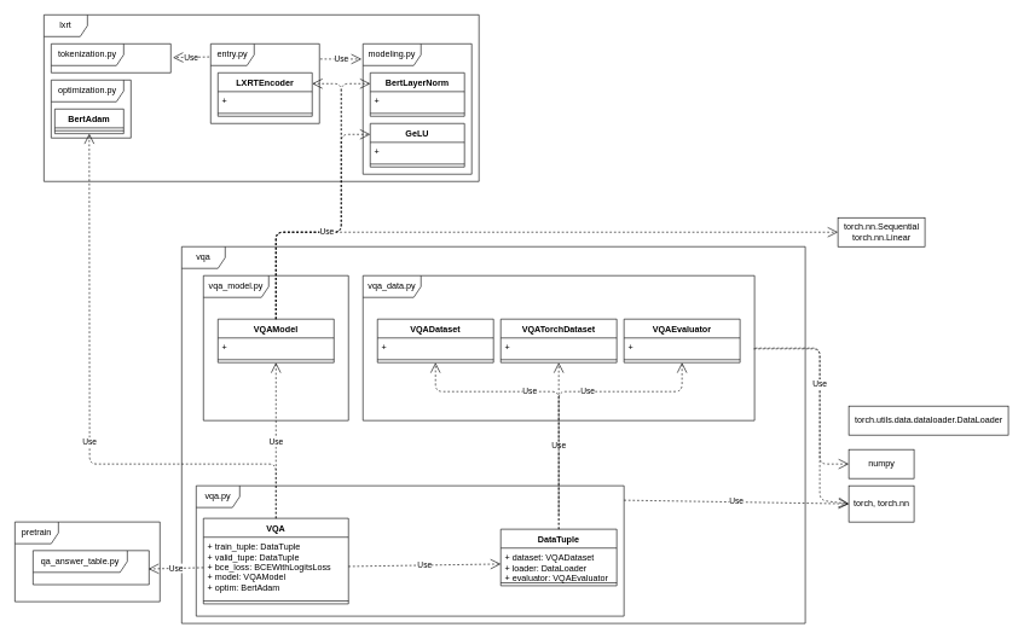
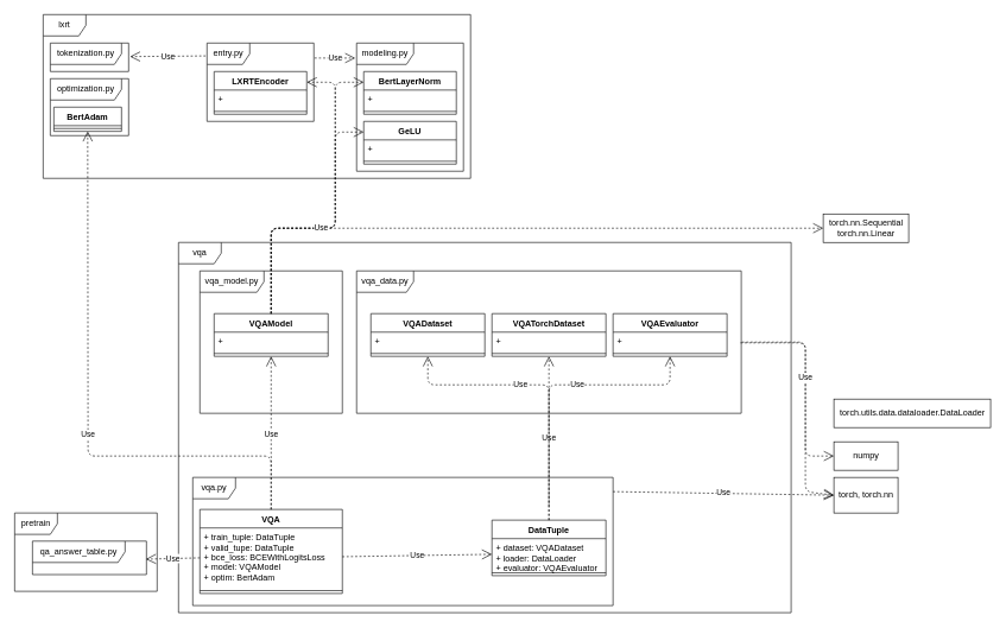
  <mxCell id="0" />
  <mxCell id="1" parent="0" />
  <mxCell id="2" value="pretrain" style="shape=umlFrame;whiteSpace=wrap;html=1;" vertex="1" parent="1"><mxGeometry x="20" y="720" width="200" height="110" as="geometry" /></mxCell>
  <mxCell id="3" value="vqa" style="shape=umlFrame;whiteSpace=wrap;html=1;" vertex="1" parent="1"><mxGeometry x="250" y="340" width="860" height="520" as="geometry" /></mxCell>
  <mxCell id="4" value="vqa.py" style="shape=umlFrame;whiteSpace=wrap;html=1;" vertex="1" parent="1"><mxGeometry x="270" y="670" width="590" height="180" as="geometry" /></mxCell>
  <mxCell id="5" value="VQA" style="swimlane;fontStyle=1;align=center;verticalAlign=top;childLayout=stackLayout;horizontal=1;startSize=26;horizontalStack=0;resizeParent=1;resizeParentMax=0;resizeLast=0;collapsible=1;marginBottom=0;" vertex="1" parent="1"><mxGeometry x="280" y="715" width="200" height="118" as="geometry" /></mxCell>
  <mxCell id="6" value="+ train_tuple: DataTuple&#10;+ valid_tupe: DataTuple&#10;+ bce_loss: BCEWithLogitsLoss&#10;+ model: VQAModel&#10;+ optim: BertAdam" style="text;strokeColor=none;fillColor=none;align=left;verticalAlign=top;spacingLeft=4;spacingRight=4;overflow=hidden;rotatable=0;points=[[0,0.5],[1,0.5]];portConstraint=eastwest;" vertex="1" parent="5"><mxGeometry y="26" width="200" height="84" as="geometry" /></mxCell>
  <mxCell id="7" value="" style="line;strokeWidth=1;fillColor=none;align=left;verticalAlign=middle;spacingTop=-1;spacingLeft=3;spacingRight=3;rotatable=0;labelPosition=right;points=[];portConstraint=eastwest;" vertex="1" parent="5"><mxGeometry y="110" width="200" height="8" as="geometry" /></mxCell>
  <mxCell id="8" value="DataTuple" style="swimlane;fontStyle=1;align=center;verticalAlign=top;childLayout=stackLayout;horizontal=1;startSize=26;horizontalStack=0;resizeParent=1;resizeParentMax=0;resizeLast=0;collapsible=1;marginBottom=0;" vertex="1" parent="1"><mxGeometry x="690" y="730" width="160" height="78" as="geometry" /></mxCell>
  <mxCell id="9" value="+ dataset: VQADataset&#10;+ loader: DataLoader&#10;+ evaluator: VQAEvaluator" style="text;strokeColor=none;fillColor=none;align=left;verticalAlign=top;spacingLeft=4;spacingRight=4;overflow=hidden;rotatable=0;points=[[0,0.5],[1,0.5]];portConstraint=eastwest;" vertex="1" parent="8"><mxGeometry y="26" width="160" height="44" as="geometry" /></mxCell>
  <mxCell id="10" value="" style="line;strokeWidth=1;fillColor=none;align=left;verticalAlign=middle;spacingTop=-1;spacingLeft=3;spacingRight=3;rotatable=0;labelPosition=right;points=[];portConstraint=eastwest;" vertex="1" parent="8"><mxGeometry y="70" width="160" height="8" as="geometry" /></mxCell>
  <mxCell id="11" value="vqa_data.py" style="shape=umlFrame;whiteSpace=wrap;html=1;width=80;height=30;" vertex="1" parent="1"><mxGeometry x="500" y="380" width="540" height="200" as="geometry" /></mxCell>
  <mxCell id="12" value="Use" style="endArrow=open;endSize=12;dashed=1;html=1;exitX=0.5;exitY=0;exitDx=0;exitDy=0;entryX=0.5;entryY=1;entryDx=0;entryDy=0;" edge="1" parent="1" source="8" target="16"><mxGeometry width="160" relative="1" as="geometry"><mxPoint x="700" y="580" as="sourcePoint" /><mxPoint x="770" y="610" as="targetPoint" /></mxGeometry></mxCell>
  <mxCell id="13" value="VQADataset" style="swimlane;fontStyle=1;align=center;verticalAlign=top;childLayout=stackLayout;horizontal=1;startSize=26;horizontalStack=0;resizeParent=1;resizeParentMax=0;resizeLast=0;collapsible=1;marginBottom=0;" vertex="1" parent="1"><mxGeometry x="520" y="440" width="160" height="60" as="geometry" /></mxCell>
  <mxCell id="14" value="+ " style="text;strokeColor=none;fillColor=none;align=left;verticalAlign=top;spacingLeft=4;spacingRight=4;overflow=hidden;rotatable=0;points=[[0,0.5],[1,0.5]];portConstraint=eastwest;" vertex="1" parent="13"><mxGeometry y="26" width="160" height="26" as="geometry" /></mxCell>
  <mxCell id="15" value="" style="line;strokeWidth=1;fillColor=none;align=left;verticalAlign=middle;spacingTop=-1;spacingLeft=3;spacingRight=3;rotatable=0;labelPosition=right;points=[];portConstraint=eastwest;" vertex="1" parent="13"><mxGeometry y="52" width="160" height="8" as="geometry" /></mxCell>
  <mxCell id="16" value="VQATorchDataset" style="swimlane;fontStyle=1;align=center;verticalAlign=top;childLayout=stackLayout;horizontal=1;startSize=26;horizontalStack=0;resizeParent=1;resizeParentMax=0;resizeLast=0;collapsible=1;marginBottom=0;" vertex="1" parent="1"><mxGeometry x="690" y="440" width="160" height="60" as="geometry" /></mxCell>
  <mxCell id="17" value="+ " style="text;strokeColor=none;fillColor=none;align=left;verticalAlign=top;spacingLeft=4;spacingRight=4;overflow=hidden;rotatable=0;points=[[0,0.5],[1,0.5]];portConstraint=eastwest;" vertex="1" parent="16"><mxGeometry y="26" width="160" height="26" as="geometry" /></mxCell>
  <mxCell id="18" value="" style="line;strokeWidth=1;fillColor=none;align=left;verticalAlign=middle;spacingTop=-1;spacingLeft=3;spacingRight=3;rotatable=0;labelPosition=right;points=[];portConstraint=eastwest;" vertex="1" parent="16"><mxGeometry y="52" width="160" height="8" as="geometry" /></mxCell>
  <mxCell id="19" value="VQAEvaluator" style="swimlane;fontStyle=1;align=center;verticalAlign=top;childLayout=stackLayout;horizontal=1;startSize=26;horizontalStack=0;resizeParent=1;resizeParentMax=0;resizeLast=0;collapsible=1;marginBottom=0;" vertex="1" parent="1"><mxGeometry x="860" y="440" width="160" height="60" as="geometry" /></mxCell>
  <mxCell id="20" value="+ " style="text;strokeColor=none;fillColor=none;align=left;verticalAlign=top;spacingLeft=4;spacingRight=4;overflow=hidden;rotatable=0;points=[[0,0.5],[1,0.5]];portConstraint=eastwest;" vertex="1" parent="19"><mxGeometry y="26" width="160" height="26" as="geometry" /></mxCell>
  <mxCell id="21" value="" style="line;strokeWidth=1;fillColor=none;align=left;verticalAlign=middle;spacingTop=-1;spacingLeft=3;spacingRight=3;rotatable=0;labelPosition=right;points=[];portConstraint=eastwest;" vertex="1" parent="19"><mxGeometry y="52" width="160" height="8" as="geometry" /></mxCell>
  <mxCell id="22" value="Use" style="endArrow=open;endSize=12;dashed=1;html=1;entryX=0.5;entryY=1;entryDx=0;entryDy=0;" edge="1" parent="1" target="19"><mxGeometry x="0.105" width="160" relative="1" as="geometry"><mxPoint x="770" y="710" as="sourcePoint" /><mxPoint x="780" y="510" as="targetPoint" /><Array as="points"><mxPoint x="770" y="540" /><mxPoint x="940" y="540" /></Array><mxPoint as="offset" /></mxGeometry></mxCell>
  <mxCell id="23" value="Use" style="endArrow=open;endSize=12;dashed=1;html=1;entryX=0.5;entryY=1;entryDx=0;entryDy=0;exitX=0.5;exitY=0;exitDx=0;exitDy=0;" edge="1" parent="1" source="8" target="13"><mxGeometry x="0.15" width="160" relative="1" as="geometry"><mxPoint x="780" y="720" as="sourcePoint" /><mxPoint x="950" y="510" as="targetPoint" /><Array as="points"><mxPoint x="770" y="540" /><mxPoint x="600" y="540" /></Array><mxPoint as="offset" /></mxGeometry></mxCell>
  <mxCell id="24" value="torch.utils.data.dataloader.DataLoader" style="html=1;" vertex="1" parent="1"><mxGeometry x="1170" y="560" width="220" height="40" as="geometry" /></mxCell>
  <mxCell id="25" value="Use" style="endArrow=open;endSize=12;dashed=1;html=1;entryX=0;entryY=0.5;entryDx=0;entryDy=0;" edge="1" parent="1" source="6" target="9"><mxGeometry width="160" relative="1" as="geometry"><mxPoint x="530" y="758" as="sourcePoint" /><mxPoint x="770" y="860" as="targetPoint" /></mxGeometry></mxCell>
  <mxCell id="26" value="vqa_model.py" style="shape=umlFrame;whiteSpace=wrap;html=1;width=90;height=30;" vertex="1" parent="1"><mxGeometry x="280" y="380" width="200" height="200" as="geometry" /></mxCell>
  <mxCell id="27" value="torch, torch.nn" style="html=1;" vertex="1" parent="1"><mxGeometry x="1170" y="670" width="90" height="50" as="geometry" /></mxCell>
  <mxCell id="28" value="Use" style="endArrow=open;endSize=12;dashed=1;html=1;entryX=0;entryY=0.5;entryDx=0;entryDy=0;exitX=1;exitY=0.111;exitDx=0;exitDy=0;exitPerimeter=0;" edge="1" parent="1" source="4" target="27"><mxGeometry width="160" relative="1" as="geometry"><mxPoint x="460" y="690" as="sourcePoint" /><mxPoint x="610" y="730" as="targetPoint" /></mxGeometry></mxCell>
  <mxCell id="29" value="VQAModel" style="swimlane;fontStyle=1;align=center;verticalAlign=top;childLayout=stackLayout;horizontal=1;startSize=26;horizontalStack=0;resizeParent=1;resizeParentMax=0;resizeLast=0;collapsible=1;marginBottom=0;" vertex="1" parent="1"><mxGeometry x="300" y="440" width="160" height="60" as="geometry" /></mxCell>
  <mxCell id="30" value="+ " style="text;strokeColor=none;fillColor=none;align=left;verticalAlign=top;spacingLeft=4;spacingRight=4;overflow=hidden;rotatable=0;points=[[0,0.5],[1,0.5]];portConstraint=eastwest;" vertex="1" parent="29"><mxGeometry y="26" width="160" height="26" as="geometry" /></mxCell>
  <mxCell id="31" value="" style="line;strokeWidth=1;fillColor=none;align=left;verticalAlign=middle;spacingTop=-1;spacingLeft=3;spacingRight=3;rotatable=0;labelPosition=right;points=[];portConstraint=eastwest;" vertex="1" parent="29"><mxGeometry y="52" width="160" height="8" as="geometry" /></mxCell>
  <mxCell id="32" value="Use" style="endArrow=open;endSize=12;dashed=1;html=1;exitX=0.5;exitY=0;exitDx=0;exitDy=0;entryX=0.5;entryY=1;entryDx=0;entryDy=0;" edge="1" parent="1" source="5" target="29"><mxGeometry x="-0.023" width="160" relative="1" as="geometry"><mxPoint x="380" y="570" as="sourcePoint" /><mxPoint x="540" y="570" as="targetPoint" /><mxPoint as="offset" /></mxGeometry></mxCell>
  <mxCell id="33" value="qa_answer_table.py" style="shape=umlFrame;whiteSpace=wrap;html=1;width=130;height=30;" vertex="1" parent="1"><mxGeometry x="45" y="759.5" width="160" height="47" as="geometry" /></mxCell>
  <mxCell id="34" value="Use" style="endArrow=open;endSize=12;dashed=1;html=1;exitX=0;exitY=0.5;exitDx=0;exitDy=0;entryX=0.995;entryY=0.539;entryDx=0;entryDy=0;entryPerimeter=0;" edge="1" parent="1" source="6" target="33"><mxGeometry width="160" relative="1" as="geometry"><mxPoint x="40" y="680" as="sourcePoint" /><mxPoint x="200" y="680" as="targetPoint" /></mxGeometry></mxCell>
  <mxCell id="35" value="Use" style="endArrow=open;endSize=12;dashed=1;html=1;exitX=1.002;exitY=0.5;exitDx=0;exitDy=0;exitPerimeter=0;entryX=0;entryY=0.5;entryDx=0;entryDy=0;" edge="1" parent="1" source="11" target="27"><mxGeometry x="-0.18" width="160" relative="1" as="geometry"><mxPoint x="1110" y="480" as="sourcePoint" /><mxPoint x="1270" y="480" as="targetPoint" /><Array as="points"><mxPoint x="1130" y="480" /><mxPoint x="1130" y="690" /></Array><mxPoint as="offset" /></mxGeometry></mxCell>
  <mxCell id="36" value="numpy" style="html=1;" vertex="1" parent="1"><mxGeometry x="1170" y="620" width="90" height="40" as="geometry" /></mxCell>
  <mxCell id="37" value="Use" style="endArrow=open;endSize=12;dashed=1;html=1;exitX=0.998;exitY=0.505;exitDx=0;exitDy=0;exitPerimeter=0;entryX=0;entryY=0.5;entryDx=0;entryDy=0;" edge="1" parent="1" source="11" target="36"><mxGeometry x="-0.034" width="160" relative="1" as="geometry"><mxPoint x="1100" y="480" as="sourcePoint" /><mxPoint x="1260" y="480" as="targetPoint" /><Array as="points"><mxPoint x="1130" y="481" /><mxPoint x="1130" y="640" /></Array><mxPoint as="offset" /></mxGeometry></mxCell>
  <mxCell id="38" value="lxrt" style="shape=umlFrame;whiteSpace=wrap;html=1;" vertex="1" parent="1"><mxGeometry x="60" y="20" width="600" height="230" as="geometry" /></mxCell>
  <mxCell id="39" value="entry.py" style="shape=umlFrame;whiteSpace=wrap;html=1;" vertex="1" parent="1"><mxGeometry x="290" y="60" width="150" height="110" as="geometry" /></mxCell>
  <mxCell id="40" value="modeling.py" style="shape=umlFrame;whiteSpace=wrap;html=1;width=80;height=30;" vertex="1" parent="1"><mxGeometry x="500" y="60" width="150" height="180" as="geometry" /></mxCell>
  <mxCell id="41" value="LXRTEncoder" style="swimlane;fontStyle=1;align=center;verticalAlign=top;childLayout=stackLayout;horizontal=1;startSize=26;horizontalStack=0;resizeParent=1;resizeParentMax=0;resizeLast=0;collapsible=1;marginBottom=0;" vertex="1" parent="1"><mxGeometry x="300" y="100" width="130" height="60" as="geometry" /></mxCell>
  <mxCell id="42" value="+ " style="text;strokeColor=none;fillColor=none;align=left;verticalAlign=top;spacingLeft=4;spacingRight=4;overflow=hidden;rotatable=0;points=[[0,0.5],[1,0.5]];portConstraint=eastwest;" vertex="1" parent="41"><mxGeometry y="26" width="130" height="26" as="geometry" /></mxCell>
  <mxCell id="43" value="" style="line;strokeWidth=1;fillColor=none;align=left;verticalAlign=middle;spacingTop=-1;spacingLeft=3;spacingRight=3;rotatable=0;labelPosition=right;points=[];portConstraint=eastwest;" vertex="1" parent="41"><mxGeometry y="52" width="130" height="8" as="geometry" /></mxCell>
  <mxCell id="44" value="BertLayerNorm" style="swimlane;fontStyle=1;align=center;verticalAlign=top;childLayout=stackLayout;horizontal=1;startSize=26;horizontalStack=0;resizeParent=1;resizeParentMax=0;resizeLast=0;collapsible=1;marginBottom=0;" vertex="1" parent="1"><mxGeometry x="510" y="100" width="130" height="60" as="geometry" /></mxCell>
  <mxCell id="45" value="+ " style="text;strokeColor=none;fillColor=none;align=left;verticalAlign=top;spacingLeft=4;spacingRight=4;overflow=hidden;rotatable=0;points=[[0,0.5],[1,0.5]];portConstraint=eastwest;" vertex="1" parent="44"><mxGeometry y="26" width="130" height="26" as="geometry" /></mxCell>
  <mxCell id="46" value="" style="line;strokeWidth=1;fillColor=none;align=left;verticalAlign=middle;spacingTop=-1;spacingLeft=3;spacingRight=3;rotatable=0;labelPosition=right;points=[];portConstraint=eastwest;" vertex="1" parent="44"><mxGeometry y="52" width="130" height="8" as="geometry" /></mxCell>
  <mxCell id="47" value="GeLU" style="swimlane;fontStyle=1;align=center;verticalAlign=top;childLayout=stackLayout;horizontal=1;startSize=26;horizontalStack=0;resizeParent=1;resizeParentMax=0;resizeLast=0;collapsible=1;marginBottom=0;" vertex="1" parent="1"><mxGeometry x="510" y="170" width="130" height="60" as="geometry" /></mxCell>
  <mxCell id="48" value="+ " style="text;strokeColor=none;fillColor=none;align=left;verticalAlign=top;spacingLeft=4;spacingRight=4;overflow=hidden;rotatable=0;points=[[0,0.5],[1,0.5]];portConstraint=eastwest;" vertex="1" parent="47"><mxGeometry y="26" width="130" height="26" as="geometry" /></mxCell>
  <mxCell id="49" value="" style="line;strokeWidth=1;fillColor=none;align=left;verticalAlign=middle;spacingTop=-1;spacingLeft=3;spacingRight=3;rotatable=0;labelPosition=right;points=[];portConstraint=eastwest;" vertex="1" parent="47"><mxGeometry y="52" width="130" height="8" as="geometry" /></mxCell>
  <mxCell id="50" value="Use" style="endArrow=open;endSize=12;dashed=1;html=1;exitX=0.5;exitY=0;exitDx=0;exitDy=0;entryX=1;entryY=0.25;entryDx=0;entryDy=0;" edge="1" parent="1" source="29" target="41"><mxGeometry x="-0.165" width="160" relative="1" as="geometry"><mxPoint x="410" y="340" as="sourcePoint" /><mxPoint x="570" y="340" as="targetPoint" /><Array as="points"><mxPoint x="380" y="320" /><mxPoint x="470" y="320" /><mxPoint x="470" y="115" /></Array><mxPoint as="offset" /></mxGeometry></mxCell>
  <mxCell id="51" value="Use" style="endArrow=open;endSize=12;dashed=1;html=1;entryX=0;entryY=0.25;entryDx=0;entryDy=0;exitX=0.5;exitY=0;exitDx=0;exitDy=0;" edge="1" parent="1" source="29" target="44"><mxGeometry x="-0.165" width="160" relative="1" as="geometry"><mxPoint x="380" y="410" as="sourcePoint" /><mxPoint x="430" y="115" as="targetPoint" /><Array as="points"><mxPoint x="380" y="320" /><mxPoint x="470" y="320" /><mxPoint x="470" y="115" /></Array><mxPoint as="offset" /></mxGeometry></mxCell>
  <mxCell id="52" value="Use" style="endArrow=open;endSize=12;dashed=1;html=1;entryX=0;entryY=0.25;entryDx=0;entryDy=0;exitX=0.5;exitY=0;exitDx=0;exitDy=0;" edge="1" parent="1" source="29" target="47"><mxGeometry x="-0.013" width="160" relative="1" as="geometry"><mxPoint x="380" y="420" as="sourcePoint" /><mxPoint x="510" y="115" as="targetPoint" /><Array as="points"><mxPoint x="380" y="320" /><mxPoint x="470" y="320" /><mxPoint x="470" y="185" /></Array><mxPoint as="offset" /></mxGeometry></mxCell>
  <mxCell id="53" value="torch.nn.Sequential&lt;br&gt;torch.nn.Linear" style="html=1;" vertex="1" parent="1"><mxGeometry x="1155" y="300" width="120" height="40" as="geometry" /></mxCell>
  <mxCell id="54" value="Use" style="endArrow=open;endSize=12;dashed=1;html=1;entryX=0;entryY=0.5;entryDx=0;entryDy=0;exitX=0.5;exitY=0;exitDx=0;exitDy=0;" edge="1" parent="1" source="29" target="53"><mxGeometry x="-0.575" width="160" relative="1" as="geometry"><mxPoint x="390" y="450" as="sourcePoint" /><mxPoint x="520" y="195" as="targetPoint" /><Array as="points"><mxPoint x="380" y="320" /><mxPoint x="470" y="320" /></Array><mxPoint as="offset" /></mxGeometry></mxCell>
- <mxCell id="55" value="tokenization.py" style="shape=umlFrame;whiteSpace=wrap;html=1;width=100;height=30;" vertex="1" parent="1"><mxGeometry x="70" y="60" width="165" height="40" as="geometry" /></mxCell>
+ <mxCell id="55" value="tokenization.py" style="shape=umlFrame;whiteSpace=wrap;html=1;width=100;height=30;" vertex="1" parent="1"><mxGeometry x="70" y="60" width="110" height="40" as="geometry" /></mxCell>
  <mxCell id="56" value="Use" style="endArrow=open;endSize=12;dashed=1;html=1;entryX=1.018;entryY=0.475;entryDx=0;entryDy=0;entryPerimeter=0;exitX=-0.013;exitY=0.164;exitDx=0;exitDy=0;exitPerimeter=0;" edge="1" parent="1" source="39" target="55"><mxGeometry width="160" relative="1" as="geometry"><mxPoint x="260" y="79" as="sourcePoint" /><mxPoint x="230" y="160" as="targetPoint" /></mxGeometry></mxCell>
  <mxCell id="57" value="optimization.py" style="shape=umlFrame;whiteSpace=wrap;html=1;width=100;height=30;" vertex="1" parent="1"><mxGeometry x="70" y="110" width="110" height="80" as="geometry" /></mxCell>
  <mxCell id="58" value="BertAdam" style="swimlane;fontStyle=1;align=center;verticalAlign=top;childLayout=stackLayout;horizontal=1;startSize=26;horizontalStack=0;resizeParent=1;resizeParentMax=0;resizeLast=0;collapsible=1;marginBottom=0;" vertex="1" parent="1"><mxGeometry x="75" y="150" width="95" height="34" as="geometry" /></mxCell>
  <mxCell id="59" value="" style="line;strokeWidth=1;fillColor=none;align=left;verticalAlign=middle;spacingTop=-1;spacingLeft=3;spacingRight=3;rotatable=0;labelPosition=right;points=[];portConstraint=eastwest;" vertex="1" parent="58"><mxGeometry y="26" width="95" height="8" as="geometry" /></mxCell>
  <mxCell id="60" value="Use" style="endArrow=open;endSize=12;dashed=1;html=1;exitX=0.5;exitY=0;exitDx=0;exitDy=0;entryX=0.5;entryY=1;entryDx=0;entryDy=0;" edge="1" parent="1" source="5" target="58"><mxGeometry x="-0.081" width="160" relative="1" as="geometry"><mxPoint x="410" y="630" as="sourcePoint" /><mxPoint x="570" y="630" as="targetPoint" /><Array as="points"><mxPoint x="380" y="640" /><mxPoint x="123" y="640" /></Array><mxPoint as="offset" /></mxGeometry></mxCell>
  <mxCell id="61" value="Use" style="endArrow=open;endSize=12;dashed=1;html=1;entryX=-0.013;entryY=0.117;entryDx=0;entryDy=0;entryPerimeter=0;exitX=1.007;exitY=0.191;exitDx=0;exitDy=0;exitPerimeter=0;" edge="1" parent="1" source="39" target="40"><mxGeometry width="160" relative="1" as="geometry"><mxPoint x="298.05" y="88.04" as="sourcePoint" /><mxPoint x="191.98" y="89" as="targetPoint" /></mxGeometry></mxCell>
